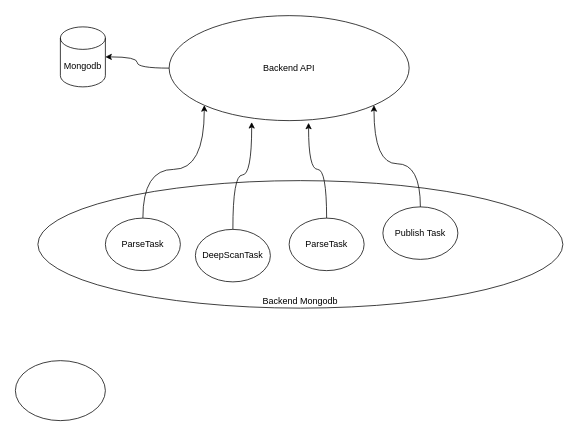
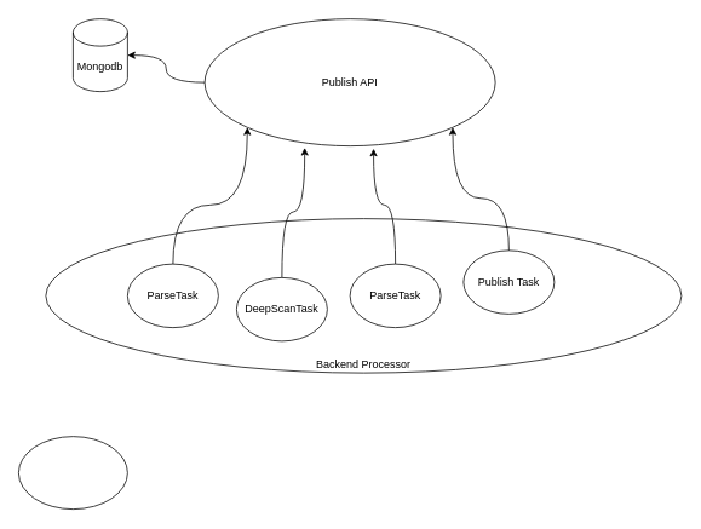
  <mxCell id="0" />
  <mxCell id="1" parent="0" />
  <mxCell id="2" value="" style="edgeStyle=orthogonalEdgeStyle;rounded=0;orthogonalLoop=1;jettySize=auto;html=1;curved=1;" edge="1" parent="1" source="3" target="4"><mxGeometry relative="1" as="geometry" /></mxCell>
- <mxCell id="3" value="Backend API" style="ellipse;whiteSpace=wrap;html=1;" vertex="1" parent="1"><mxGeometry x="225" y="20" width="320" height="140" as="geometry" /></mxCell>
- <mxCell id="4" value="Mongodb" style="shape=cylinder3;whiteSpace=wrap;html=1;boundedLbl=1;backgroundOutline=1;size=15;" vertex="1" parent="1"><mxGeometry x="80" y="35" width="60" height="80" as="geometry" /></mxCell>
- <mxCell id="5" value="Backend Mongodb" style="ellipse;whiteSpace=wrap;html=1;align=center;verticalAlign=bottom;" vertex="1" parent="1"><mxGeometry x="50" y="240" width="700" height="170" as="geometry" /></mxCell>
+ <mxCell id="3" value="Publish API" style="ellipse;whiteSpace=wrap;html=1;" vertex="1" parent="1"><mxGeometry x="225" y="20" width="320" height="140" as="geometry" /></mxCell>
+ <mxCell id="4" value="Mongodb" style="shape=cylinder3;whiteSpace=wrap;html=1;boundedLbl=1;backgroundOutline=1;size=15;" vertex="1" parent="1"><mxGeometry x="80" y="20" width="60" height="80" as="geometry" /></mxCell>
+ <mxCell id="5" value="Backend Processor" style="ellipse;whiteSpace=wrap;html=1;align=center;verticalAlign=bottom;" vertex="1" parent="1"><mxGeometry x="50" y="240" width="700" height="170" as="geometry" /></mxCell>
  <mxCell id="6" style="edgeStyle=orthogonalEdgeStyle;curved=1;rounded=0;orthogonalLoop=1;jettySize=auto;html=1;entryX=0;entryY=1;entryDx=0;entryDy=0;" edge="1" parent="1" source="7" target="3"><mxGeometry relative="1" as="geometry" /></mxCell>
  <mxCell id="7" value="ParseTask" style="ellipse;whiteSpace=wrap;html=1;" vertex="1" parent="1"><mxGeometry x="140" y="290" width="100" height="70" as="geometry" /></mxCell>
  <mxCell id="8" style="edgeStyle=orthogonalEdgeStyle;curved=1;rounded=0;orthogonalLoop=1;jettySize=auto;html=1;entryX=0.344;entryY=1.014;entryDx=0;entryDy=0;entryPerimeter=0;" edge="1" parent="1" source="9" target="3"><mxGeometry relative="1" as="geometry" /></mxCell>
  <mxCell id="9" value="DeepScanTask" style="ellipse;whiteSpace=wrap;html=1;" vertex="1" parent="1"><mxGeometry x="260" y="305" width="100" height="70" as="geometry" /></mxCell>
  <mxCell id="10" style="edgeStyle=orthogonalEdgeStyle;curved=1;rounded=0;orthogonalLoop=1;jettySize=auto;html=1;entryX=0.581;entryY=1.021;entryDx=0;entryDy=0;entryPerimeter=0;" edge="1" parent="1" source="11" target="3"><mxGeometry relative="1" as="geometry"><mxPoint x="390" y="170" as="targetPoint" /></mxGeometry></mxCell>
  <mxCell id="11" value="ParseTask" style="ellipse;whiteSpace=wrap;html=1;" vertex="1" parent="1"><mxGeometry x="385" y="290" width="100" height="70" as="geometry" /></mxCell>
  <mxCell id="12" style="edgeStyle=orthogonalEdgeStyle;curved=1;rounded=0;orthogonalLoop=1;jettySize=auto;html=1;entryX=1;entryY=1;entryDx=0;entryDy=0;" edge="1" parent="1" source="13" target="3"><mxGeometry relative="1" as="geometry" /></mxCell>
  <mxCell id="13" value="Publish Task" style="ellipse;whiteSpace=wrap;html=1;" vertex="1" parent="1"><mxGeometry x="510" y="275" width="100" height="70" as="geometry" /></mxCell>
  <mxCell id="14" value="" style="ellipse;whiteSpace=wrap;html=1;" vertex="1" parent="1"><mxGeometry x="20" y="480" width="120" height="80" as="geometry" /></mxCell>
